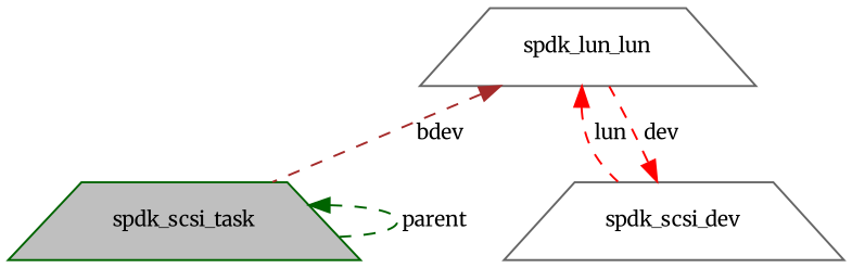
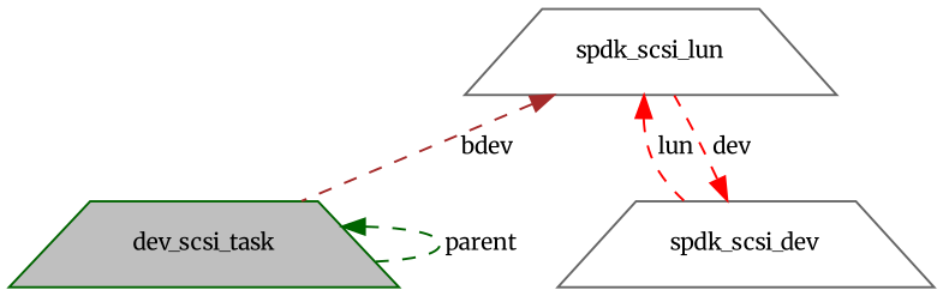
  digraph {
    fontname=Merriweather
    node [color=gray40 fillcolor=white fontname=Merriweather fontsize=10 shape=trapezium style=filled]
    edge [color=red dir=back fontname=Merriweather fontsize=10 labelfontname=Helvetica labelfontsize=10 style=dashed]
-   n1 [color=darkgreen fillcolor=grey75 fontcolor=black height=0.2 label=spdk_scsi_task width=0.4]
-   n2 [height=0.2 label=spdk_lun_lun width=0.4]
+   n1 [color=darkgreen fillcolor=grey75 fontcolor=black height=0.2 label=dev_scsi_task width=0.4]
+   n2 [height=0.2 label=spdk_scsi_lun width=0.4]
    n3 [height=0.2 label=spdk_scsi_dev width=0.4]
    n1 -> n1 [color=darkgreen label=" parent"]
    n2 -> n1 [color=brown label=" bdev"]
    n2 -> n3 [label=" lun"]
    n3 -> n2 [label=" dev"]
  }
